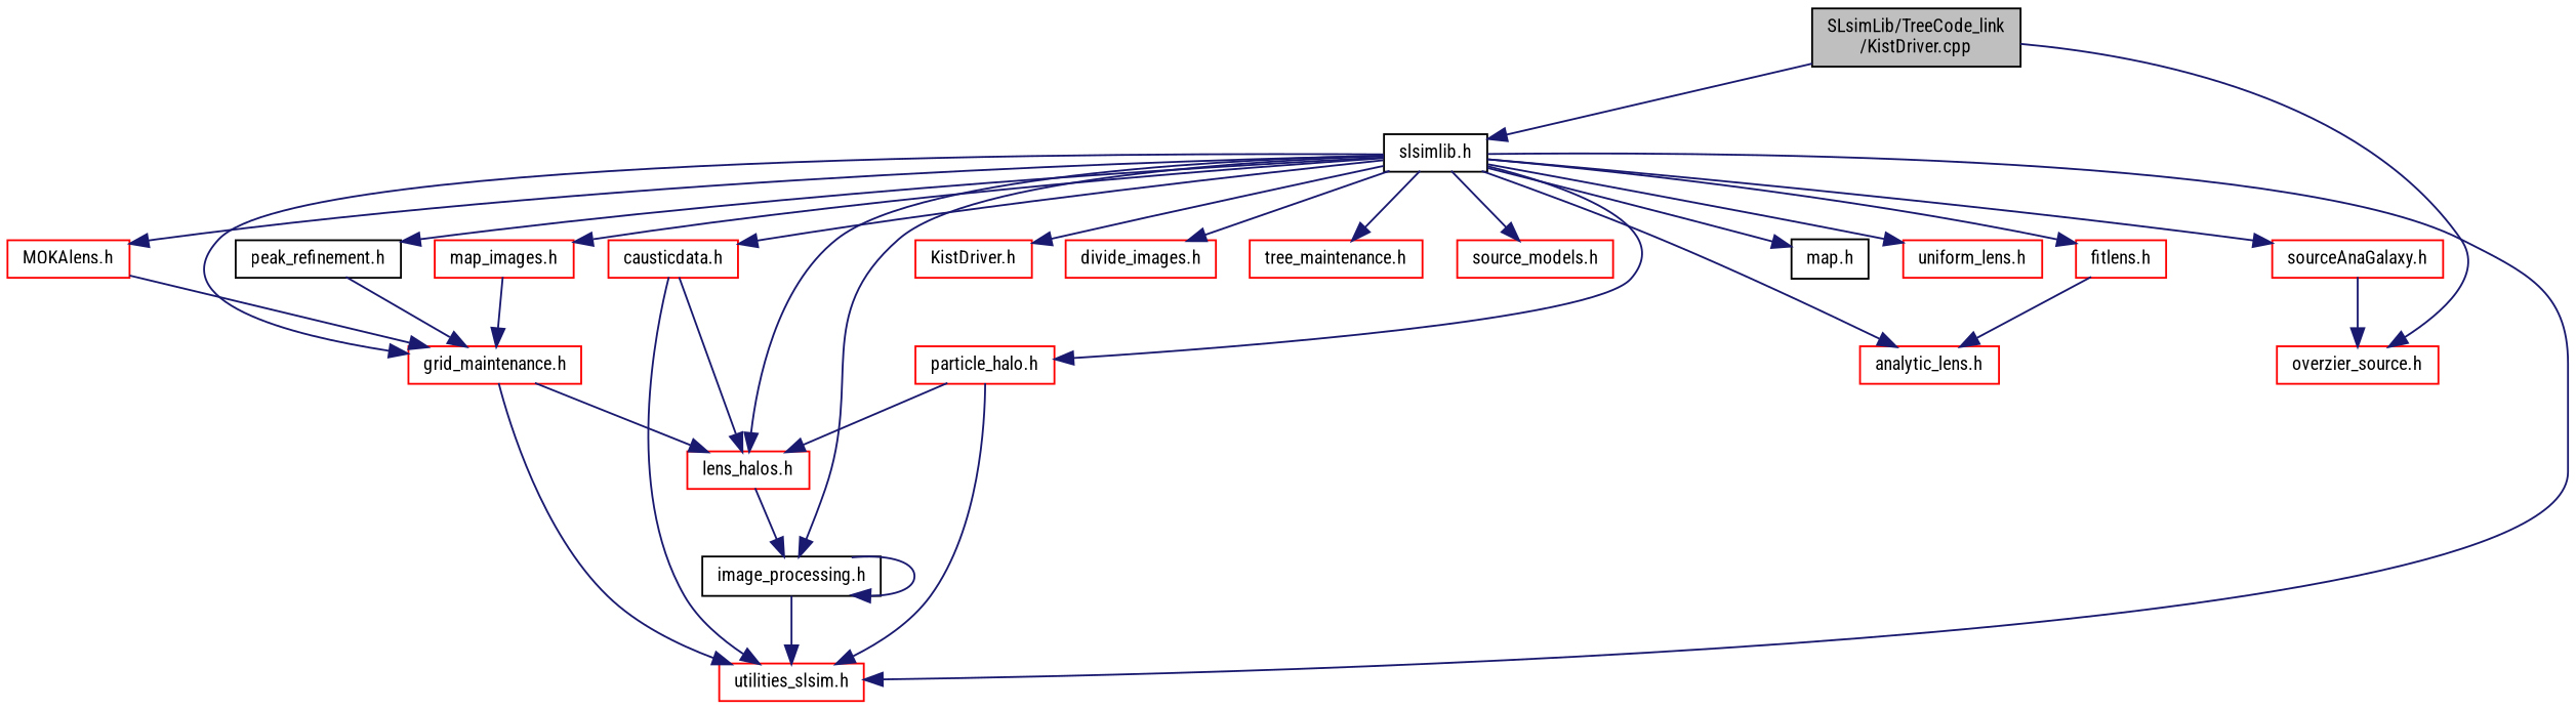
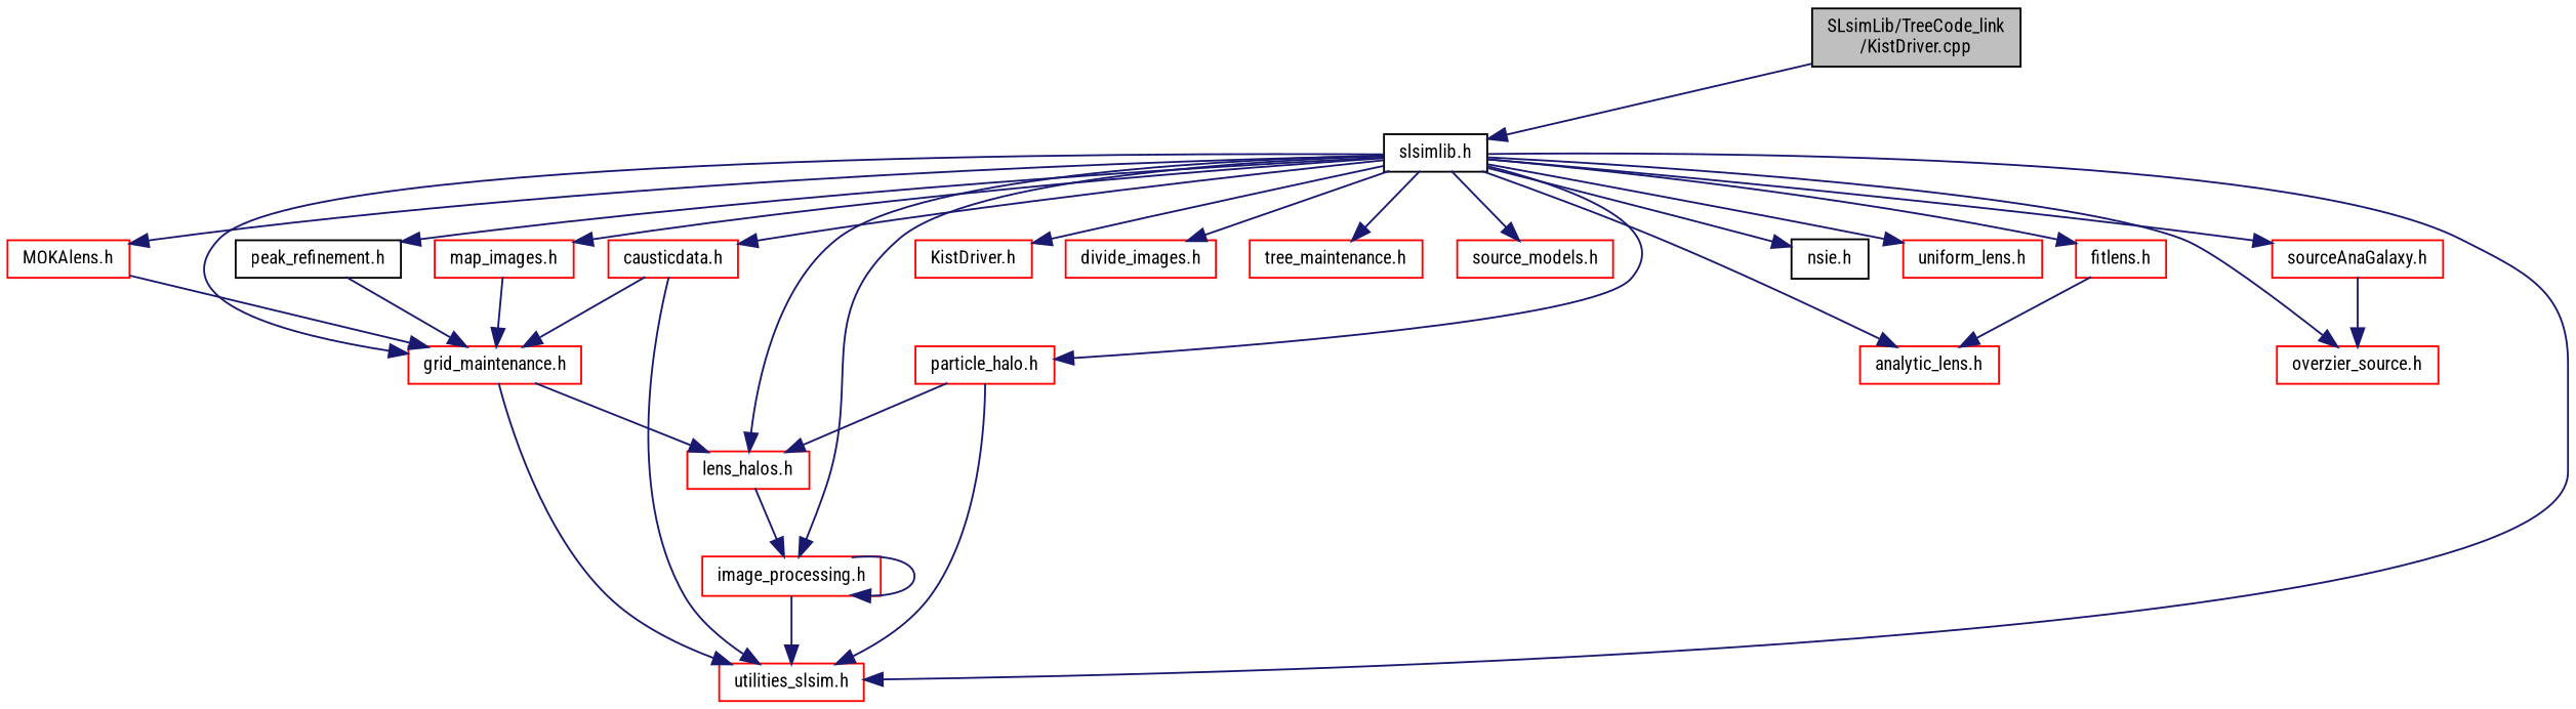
  digraph {
    fontname="Roboto Condensed"
    node [color=red fillcolor=white fontname="Roboto Condensed" fontsize=10 shape=record style=filled]
    edge [color=midnightblue fontname="Roboto Condensed" fontsize=10 labelfontname=Helvetica labelfontsize=10 style=solid]
    n1 [color=black fillcolor=grey75 fontcolor=black height=0.2 label="SLsimLib/TreeCode_link\l/KistDriver.cpp" width=0.4]
    n2 [color=black height=0.2 label="slsimlib.h" width=0.4]
    n3 [height=0.2 label="utilities_slsim.h" width=0.4]
    n4 [height=0.2 label="lens_halos.h" width=0.4]
-   n5 [color=black height=0.2 label="image_processing.h" width=0.4]
+   n5 [height=0.2 label="image_processing.h" width=0.4]
    n6 [height=0.2 label="KistDriver.h" width=0.4]
    n7 [height=0.2 label="divide_images.h" width=0.4]
    n8 [height=0.2 label="tree_maintenance.h" width=0.4]
    n9 [height=0.2 label="grid_maintenance.h" width=0.4]
    n10 [height=0.2 label="source_models.h" width=0.4]
    n11 [color=black height=0.2 label="peak_refinement.h" width=0.4]
    n12 [height=0.2 label="map_images.h" width=0.4]
    n13 [height=0.2 label="fitlens.h" width=0.4]
    n14 [height=0.2 label="analytic_lens.h" width=0.4]
-   n15 [color=black height=0.2 label="map.h" width=0.4]
+   n15 [color=black height=0.2 label="nsie.h" width=0.4]
    n16 [height=0.2 label="uniform_lens.h" width=0.4]
    n17 [height=0.2 label="MOKAlens.h" width=0.4]
    n18 [height=0.2 label="particle_halo.h" width=0.4]
    n19 [height=0.2 label="sourceAnaGalaxy.h" width=0.4]
    n20 [height=0.2 label="overzier_source.h" width=0.4]
    n21 [height=0.2 label="causticdata.h" width=0.4]
    n1 -> n2
    n2 -> n3
    n2 -> n4
    n2 -> n5
    n2 -> n6
    n2 -> n7
    n2 -> n8
    n2 -> n9
    n2 -> n10
    n2 -> n11
    n2 -> n12
    n2 -> n13
    n2 -> n14
    n2 -> n15
    n2 -> n16
    n2 -> n17
    n2 -> n18
    n2 -> n19
-   n1 -> n20
+   n2 -> n20
    n2 -> n21
    n4 -> n5
    n5 -> n3
    n5 -> n5
    n9 -> n3
    n9 -> n4
    n11 -> n9
    n12 -> n9
    n13 -> n14
    n17 -> n9
    n18 -> n3
    n18 -> n4
    n19 -> n20
    n21 -> n3
-   n21 -> n4
+   n21 -> n9
  }
